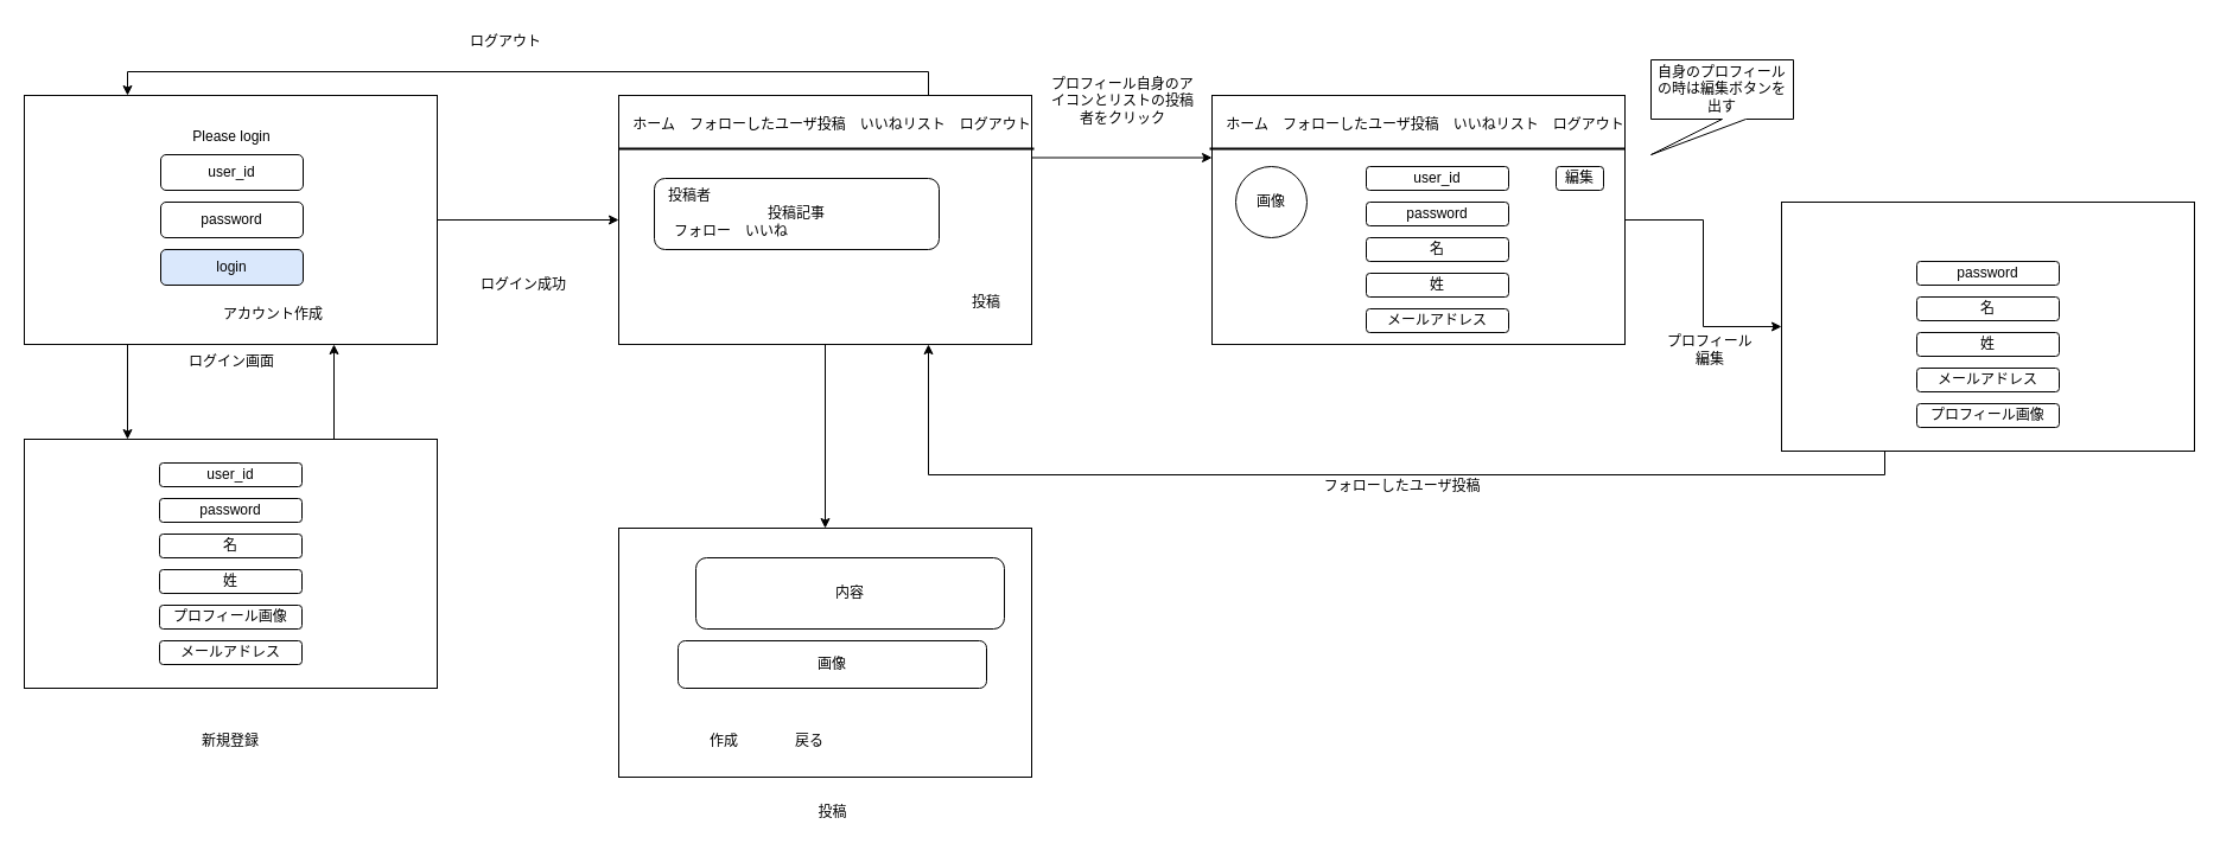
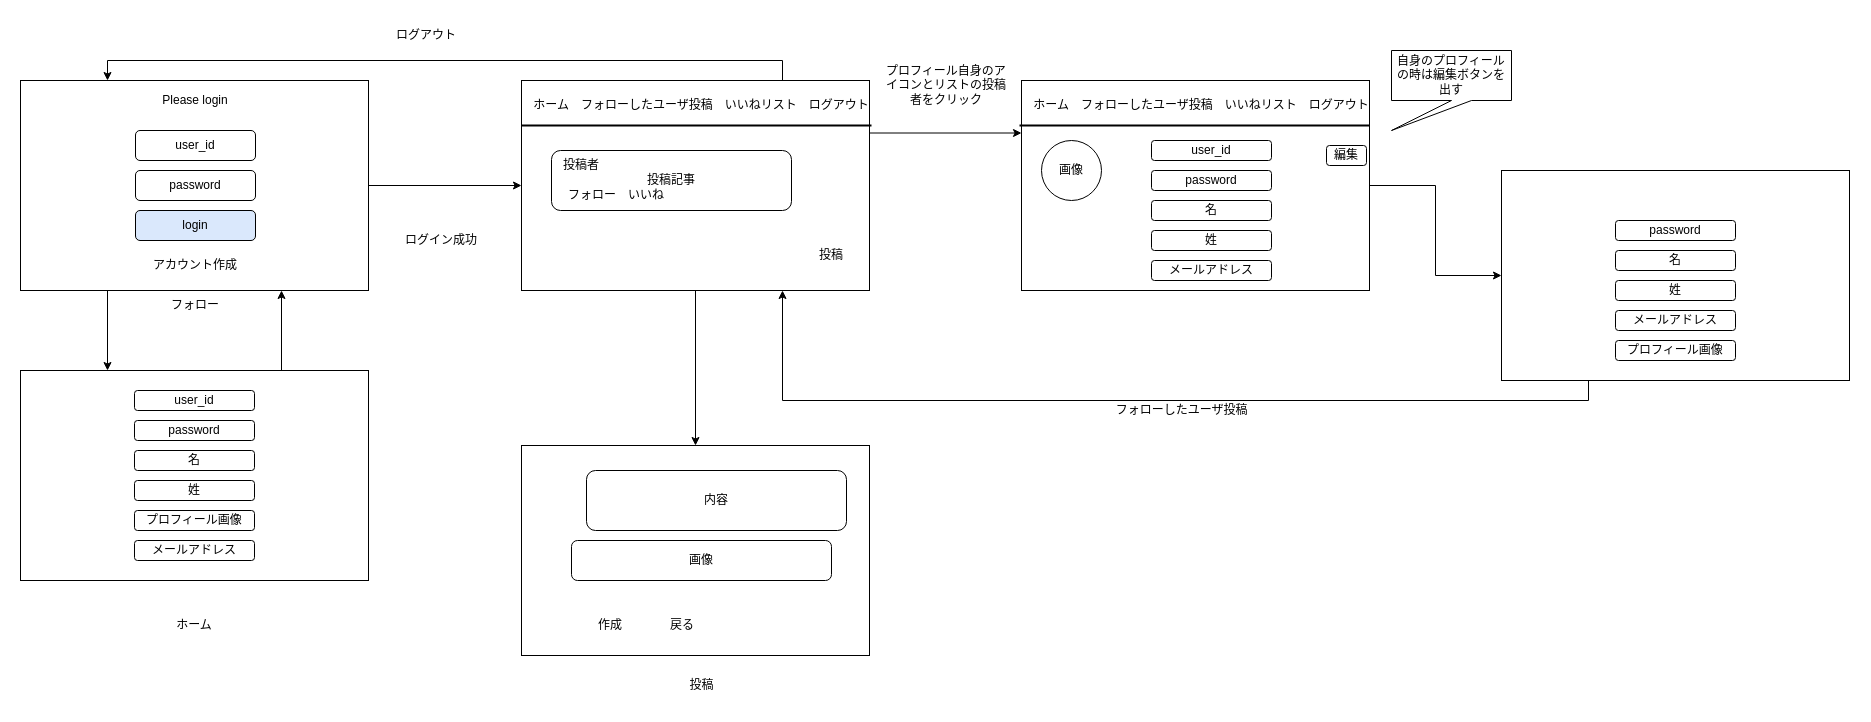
  <mxCell id="0" />
  <mxCell id="1" parent="0" />
  <mxCell id="2" style="edgeStyle=orthogonalEdgeStyle;rounded=0;orthogonalLoop=1;jettySize=auto;html=1;exitX=0.25;exitY=1;exitDx=0;exitDy=0;entryX=0.25;entryY=0;entryDx=0;entryDy=0;" edge="1" parent="1" source="4" target="12"><mxGeometry relative="1" as="geometry" /></mxCell>
  <mxCell id="3" style="edgeStyle=orthogonalEdgeStyle;rounded=0;orthogonalLoop=1;jettySize=auto;html=1;exitX=1;exitY=0.5;exitDx=0;exitDy=0;entryX=0;entryY=0.5;entryDx=0;entryDy=0;" edge="1" parent="1" source="4" target="23"><mxGeometry relative="1" as="geometry" /></mxCell>
  <mxCell id="4" value="" style="rounded=0;whiteSpace=wrap;html=1;" vertex="1" parent="1"><mxGeometry x="20" y="80" width="348" height="210" as="geometry" /></mxCell>
- <mxCell id="5" value="ログイン画面" style="text;html=1;strokeColor=none;fillColor=none;align=center;verticalAlign=middle;whiteSpace=wrap;rounded=0;" vertex="1" parent="1"><mxGeometry x="147" y="290" width="96" height="30" as="geometry" /></mxCell>
- <mxCell id="6" value="Please login" style="text;html=1;strokeColor=none;fillColor=none;align=center;verticalAlign=middle;whiteSpace=wrap;rounded=0;" vertex="1" parent="1"><mxGeometry x="157" y="100" width="76" height="30" as="geometry" /></mxCell>
+ <mxCell id="5" value="フォロー" style="text;html=1;strokeColor=none;fillColor=none;align=center;verticalAlign=middle;whiteSpace=wrap;rounded=0;" vertex="1" parent="1"><mxGeometry x="147" y="290" width="96" height="30" as="geometry" /></mxCell>
+ <mxCell id="6" value="Please login" style="text;html=1;strokeColor=none;fillColor=none;align=center;verticalAlign=middle;whiteSpace=wrap;rounded=0;" vertex="1" parent="1"><mxGeometry x="157" y="85" width="76" height="30" as="geometry" /></mxCell>
  <mxCell id="7" value="user_id" style="rounded=1;whiteSpace=wrap;html=1;" vertex="1" parent="1"><mxGeometry x="135" y="130" width="120" height="30" as="geometry" /></mxCell>
  <mxCell id="8" value="password" style="rounded=1;whiteSpace=wrap;html=1;" vertex="1" parent="1"><mxGeometry x="135" y="170" width="120" height="30" as="geometry" /></mxCell>
  <mxCell id="9" value="login" style="rounded=1;whiteSpace=wrap;html=1;fillColor=#dae8fc;" vertex="1" parent="1"><mxGeometry x="135" y="210" width="120" height="30" as="geometry" /></mxCell>
- <mxCell id="10" value="アカウント作成" style="text;html=1;strokeColor=none;fillColor=none;align=center;verticalAlign=middle;whiteSpace=wrap;rounded=0;" vertex="1" parent="1"><mxGeometry x="180" y="250" width="100" height="30" as="geometry" /></mxCell>
+ <mxCell id="10" value="アカウント作成" style="text;html=1;strokeColor=none;fillColor=none;align=center;verticalAlign=middle;whiteSpace=wrap;rounded=0;" vertex="1" parent="1"><mxGeometry x="145" y="250" width="100" height="30" as="geometry" /></mxCell>
  <mxCell id="11" style="edgeStyle=orthogonalEdgeStyle;rounded=0;orthogonalLoop=1;jettySize=auto;html=1;exitX=0.75;exitY=0;exitDx=0;exitDy=0;entryX=0.75;entryY=1;entryDx=0;entryDy=0;" edge="1" parent="1" source="12" target="4"><mxGeometry relative="1" as="geometry" /></mxCell>
  <mxCell id="12" value="" style="rounded=0;whiteSpace=wrap;html=1;" vertex="1" parent="1"><mxGeometry x="20" y="370" width="348" height="210" as="geometry" /></mxCell>
- <mxCell id="13" value="新規登録" style="text;html=1;strokeColor=none;fillColor=none;align=center;verticalAlign=middle;whiteSpace=wrap;rounded=0;" vertex="1" parent="1"><mxGeometry x="164" y="610" width="60" height="30" as="geometry" /></mxCell>
+ <mxCell id="13" value="ホーム" style="text;html=1;strokeColor=none;fillColor=none;align=center;verticalAlign=middle;whiteSpace=wrap;rounded=0;" vertex="1" parent="1"><mxGeometry x="164" y="610" width="60" height="30" as="geometry" /></mxCell>
  <mxCell id="14" value="user_id" style="rounded=1;whiteSpace=wrap;html=1;" vertex="1" parent="1"><mxGeometry x="134" y="390" width="120" height="20" as="geometry" /></mxCell>
  <mxCell id="15" value="password" style="rounded=1;whiteSpace=wrap;html=1;" vertex="1" parent="1"><mxGeometry x="134" y="420" width="120" height="20" as="geometry" /></mxCell>
  <mxCell id="16" value="名" style="rounded=1;whiteSpace=wrap;html=1;" vertex="1" parent="1"><mxGeometry x="134" y="450" width="120" height="20" as="geometry" /></mxCell>
  <mxCell id="17" value="姓" style="rounded=1;whiteSpace=wrap;html=1;" vertex="1" parent="1"><mxGeometry x="134" y="480" width="120" height="20" as="geometry" /></mxCell>
  <mxCell id="18" value="プロフィール画像" style="rounded=1;whiteSpace=wrap;html=1;" vertex="1" parent="1"><mxGeometry x="134" y="510" width="120" height="20" as="geometry" /></mxCell>
  <mxCell id="19" value="メールアドレス" style="rounded=1;whiteSpace=wrap;html=1;" vertex="1" parent="1"><mxGeometry x="134" y="540" width="120" height="20" as="geometry" /></mxCell>
  <mxCell id="20" style="edgeStyle=orthogonalEdgeStyle;rounded=0;orthogonalLoop=1;jettySize=auto;html=1;exitX=0.75;exitY=0;exitDx=0;exitDy=0;entryX=0.25;entryY=0;entryDx=0;entryDy=0;" edge="1" parent="1" source="23" target="4"><mxGeometry relative="1" as="geometry" /></mxCell>
  <mxCell id="21" style="edgeStyle=orthogonalEdgeStyle;rounded=0;orthogonalLoop=1;jettySize=auto;html=1;exitX=1;exitY=0.25;exitDx=0;exitDy=0;entryX=0;entryY=0.25;entryDx=0;entryDy=0;" edge="1" parent="1" source="23" target="33"><mxGeometry relative="1" as="geometry" /></mxCell>
  <mxCell id="22" value="" style="edgeStyle=orthogonalEdgeStyle;rounded=0;orthogonalLoop=1;jettySize=auto;html=1;" edge="1" parent="1" source="23" target="54"><mxGeometry relative="1" as="geometry" /></mxCell>
  <mxCell id="23" value="" style="rounded=0;whiteSpace=wrap;html=1;" vertex="1" parent="1"><mxGeometry x="521" y="80" width="348" height="210" as="geometry" /></mxCell>
  <mxCell id="24" value="ログイン成功" style="text;html=1;strokeColor=none;fillColor=none;align=center;verticalAlign=middle;whiteSpace=wrap;rounded=0;" vertex="1" parent="1"><mxGeometry x="401" y="225" width="80" height="30" as="geometry" /></mxCell>
  <mxCell id="25" value="" style="line;strokeWidth=2;html=1;" vertex="1" parent="1"><mxGeometry x="521" y="120" width="350" height="10" as="geometry" /></mxCell>
  <mxCell id="26" value="ホーム　フォローしたユーザ投稿　いいねリスト　ログアウト" style="text;html=1;strokeColor=none;fillColor=none;align=center;verticalAlign=middle;whiteSpace=wrap;rounded=0;" vertex="1" parent="1"><mxGeometry x="511" y="90" width="380" height="30" as="geometry" /></mxCell>
  <mxCell id="27" value="投稿記事" style="rounded=1;whiteSpace=wrap;html=1;" vertex="1" parent="1"><mxGeometry x="551" y="150" width="240" height="60" as="geometry" /></mxCell>
  <mxCell id="28" value="投稿" style="text;html=1;strokeColor=none;fillColor=none;align=center;verticalAlign=middle;whiteSpace=wrap;rounded=0;" vertex="1" parent="1"><mxGeometry x="801" y="240" width="60" height="30" as="geometry" /></mxCell>
  <mxCell id="29" value="フォロー　いいね" style="text;html=1;strokeColor=none;fillColor=none;align=center;verticalAlign=middle;whiteSpace=wrap;rounded=0;" vertex="1" parent="1"><mxGeometry x="561" y="180" width="110" height="30" as="geometry" /></mxCell>
  <mxCell id="30" value="ログアウト" style="text;html=1;strokeColor=none;fillColor=none;align=center;verticalAlign=middle;whiteSpace=wrap;rounded=0;" vertex="1" parent="1"><mxGeometry x="366" y="20" width="120" height="30" as="geometry" /></mxCell>
  <mxCell id="31" value="投稿者" style="text;html=1;strokeColor=none;fillColor=none;align=center;verticalAlign=middle;whiteSpace=wrap;rounded=0;" vertex="1" parent="1"><mxGeometry x="551" y="150" width="60" height="30" as="geometry" /></mxCell>
  <mxCell id="32" style="edgeStyle=orthogonalEdgeStyle;rounded=0;orthogonalLoop=1;jettySize=auto;html=1;exitX=1;exitY=0.5;exitDx=0;exitDy=0;entryX=0;entryY=0.5;entryDx=0;entryDy=0;" edge="1" parent="1" source="33" target="46"><mxGeometry relative="1" as="geometry" /></mxCell>
  <mxCell id="33" value="" style="rounded=0;whiteSpace=wrap;html=1;" vertex="1" parent="1"><mxGeometry x="1021" y="80" width="348" height="210" as="geometry" /></mxCell>
  <mxCell id="34" value="プロフィール自身のアイコンとリストの投稿者をクリック" style="text;html=1;strokeColor=none;fillColor=none;align=center;verticalAlign=middle;whiteSpace=wrap;rounded=0;" vertex="1" parent="1"><mxGeometry x="881" y="40" width="130" height="90" as="geometry" /></mxCell>
  <mxCell id="35" value="ホーム　フォローしたユーザ投稿　いいねリスト　ログアウト" style="text;html=1;strokeColor=none;fillColor=none;align=center;verticalAlign=middle;whiteSpace=wrap;rounded=0;" vertex="1" parent="1"><mxGeometry x="1011" y="90" width="380" height="30" as="geometry" /></mxCell>
  <mxCell id="36" value="" style="line;strokeWidth=2;html=1;" vertex="1" parent="1"><mxGeometry x="1019" y="120" width="350" height="10" as="geometry" /></mxCell>
  <mxCell id="37" value="画像" style="ellipse;whiteSpace=wrap;html=1;aspect=fixed;" vertex="1" parent="1"><mxGeometry x="1041" y="140" width="60" height="60" as="geometry" /></mxCell>
  <mxCell id="38" value="user_id" style="rounded=1;whiteSpace=wrap;html=1;" vertex="1" parent="1"><mxGeometry x="1151" y="140" width="120" height="20" as="geometry" /></mxCell>
  <mxCell id="39" value="password" style="rounded=1;whiteSpace=wrap;html=1;" vertex="1" parent="1"><mxGeometry x="1151" y="170" width="120" height="20" as="geometry" /></mxCell>
  <mxCell id="40" value="名" style="rounded=1;whiteSpace=wrap;html=1;" vertex="1" parent="1"><mxGeometry x="1151" y="200" width="120" height="20" as="geometry" /></mxCell>
  <mxCell id="41" value="姓" style="rounded=1;whiteSpace=wrap;html=1;" vertex="1" parent="1"><mxGeometry x="1151" y="230" width="120" height="20" as="geometry" /></mxCell>
  <mxCell id="42" value="メールアドレス" style="rounded=1;whiteSpace=wrap;html=1;" vertex="1" parent="1"><mxGeometry x="1151" y="260" width="120" height="20" as="geometry" /></mxCell>
- <mxCell id="43" value="編集" style="rounded=1;whiteSpace=wrap;html=1;" vertex="1" parent="1"><mxGeometry x="1311" y="140" width="40" height="20" as="geometry" /></mxCell>
+ <mxCell id="43" value="編集" style="rounded=1;whiteSpace=wrap;html=1;" vertex="1" parent="1"><mxGeometry x="1326" y="145" width="40" height="20" as="geometry" /></mxCell>
  <mxCell id="44" value="自身のプロフィールの時は編集ボタンを出す" style="shape=callout;whiteSpace=wrap;html=1;perimeter=calloutPerimeter;position2=0;" vertex="1" parent="1"><mxGeometry x="1391" y="50" width="120" height="80" as="geometry" /></mxCell>
  <mxCell id="45" style="edgeStyle=orthogonalEdgeStyle;rounded=0;orthogonalLoop=1;jettySize=auto;html=1;exitX=0.25;exitY=1;exitDx=0;exitDy=0;entryX=0.75;entryY=1;entryDx=0;entryDy=0;" edge="1" parent="1" source="46" target="23"><mxGeometry relative="1" as="geometry" /></mxCell>
  <mxCell id="46" value="" style="rounded=0;whiteSpace=wrap;html=1;" vertex="1" parent="1"><mxGeometry x="1501" y="170" width="348" height="210" as="geometry" /></mxCell>
- <mxCell id="47" value="プロフィール編集" style="text;html=1;strokeColor=none;fillColor=none;align=center;verticalAlign=middle;whiteSpace=wrap;rounded=0;" vertex="1" parent="1"><mxGeometry x="1401" y="280" width="80" height="30" as="geometry" /></mxCell>
  <mxCell id="48" value="password" style="rounded=1;whiteSpace=wrap;html=1;" vertex="1" parent="1"><mxGeometry x="1615" y="220" width="120" height="20" as="geometry" /></mxCell>
  <mxCell id="49" value="名" style="rounded=1;whiteSpace=wrap;html=1;" vertex="1" parent="1"><mxGeometry x="1615" y="250" width="120" height="20" as="geometry" /></mxCell>
  <mxCell id="50" value="姓" style="rounded=1;whiteSpace=wrap;html=1;" vertex="1" parent="1"><mxGeometry x="1615" y="280" width="120" height="20" as="geometry" /></mxCell>
  <mxCell id="51" value="メールアドレス" style="rounded=1;whiteSpace=wrap;html=1;" vertex="1" parent="1"><mxGeometry x="1615" y="310" width="120" height="20" as="geometry" /></mxCell>
  <mxCell id="52" value="プロフィール画像" style="rounded=1;whiteSpace=wrap;html=1;" vertex="1" parent="1"><mxGeometry x="1615" y="340" width="120" height="20" as="geometry" /></mxCell>
  <mxCell id="53" value="フォローしたユーザ投稿" style="text;html=1;align=center;verticalAlign=middle;resizable=0;points=[];autosize=1;strokeColor=none;fillColor=none;" vertex="1" parent="1"><mxGeometry x="1086" y="395" width="190" height="30" as="geometry" /></mxCell>
  <mxCell id="54" value="" style="rounded=0;whiteSpace=wrap;html=1;" vertex="1" parent="1"><mxGeometry x="521" y="445" width="348" height="210" as="geometry" /></mxCell>
  <mxCell id="55" value="投稿" style="text;html=1;align=center;verticalAlign=middle;resizable=0;points=[];autosize=1;strokeColor=none;fillColor=none;" vertex="1" parent="1"><mxGeometry x="676" y="670" width="50" height="30" as="geometry" /></mxCell>
  <mxCell id="56" value="内容" style="rounded=1;whiteSpace=wrap;html=1;" vertex="1" parent="1"><mxGeometry x="586" y="470" width="260" height="60" as="geometry" /></mxCell>
  <mxCell id="57" value="画像" style="rounded=1;whiteSpace=wrap;html=1;" vertex="1" parent="1"><mxGeometry x="571" y="540" width="260" height="40" as="geometry" /></mxCell>
  <mxCell id="58" value="作成　　　　戻る" style="text;html=1;strokeColor=none;fillColor=none;align=center;verticalAlign=middle;whiteSpace=wrap;rounded=0;" vertex="1" parent="1"><mxGeometry x="596" y="610" width="100" height="30" as="geometry" /></mxCell>
